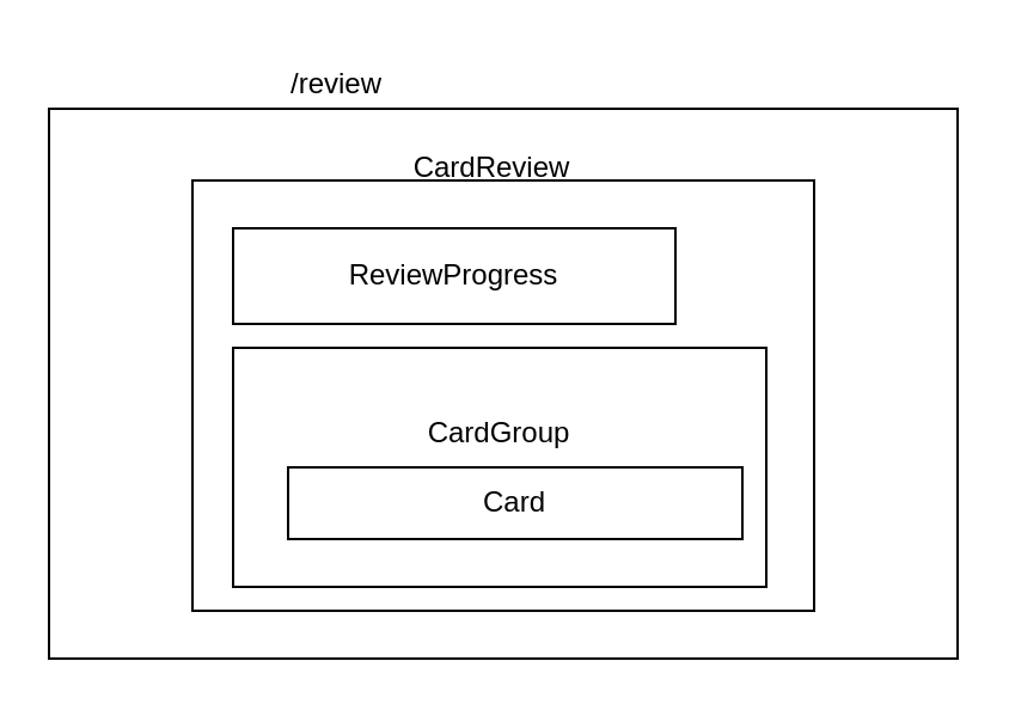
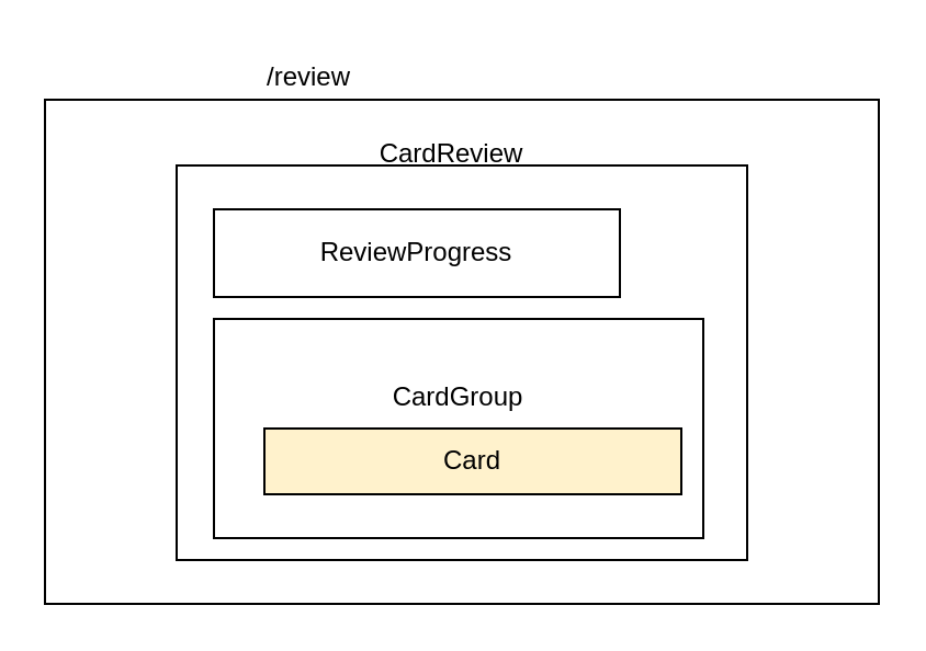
  <mxCell id="0" />
  <mxCell id="1" parent="0" />
  <mxCell id="2" value="" style="whiteSpace=wrap;html=1;" vertex="1" parent="1"><mxGeometry x="20" y="45" width="380" height="230" as="geometry" /></mxCell>
  <mxCell id="3" value="" style="whiteSpace=wrap;html=1;" vertex="1" parent="1"><mxGeometry x="80" y="75" width="260" height="180" as="geometry" /></mxCell>
  <mxCell id="4" value="ReviewProgress" style="whiteSpace=wrap;html=1;" vertex="1" parent="1"><mxGeometry x="97" y="95" width="185" height="40" as="geometry" /></mxCell>
  <mxCell id="5" value="CardReview" style="text;html=1;align=center;verticalAlign=middle;resizable=0;points=[];autosize=1;strokeColor=none;fillColor=none;" vertex="1" parent="1"><mxGeometry x="160" y="55" width="90" height="30" as="geometry" /></mxCell>
  <mxCell id="6" value="CardGroup&lt;br&gt;&lt;br&gt;&lt;br&gt;" style="whiteSpace=wrap;html=1;" vertex="1" parent="1"><mxGeometry x="97" y="145" width="223" height="100" as="geometry" /></mxCell>
- <mxCell id="7" value="Card" style="whiteSpace=wrap;html=1;" vertex="1" parent="1"><mxGeometry x="120" y="195" width="190" height="30" as="geometry" /></mxCell>
+ <mxCell id="7" value="Card" style="whiteSpace=wrap;html=1;fillColor=#fff2cc;" vertex="1" parent="1"><mxGeometry x="120" y="195" width="190" height="30" as="geometry" /></mxCell>
  <mxCell id="8" value="/review" style="text;html=1;align=center;verticalAlign=middle;resizable=0;points=[];autosize=1;strokeColor=none;fillColor=none;" vertex="1" parent="1"><mxGeometry x="110" y="20" width="60" height="30" as="geometry" /></mxCell>
